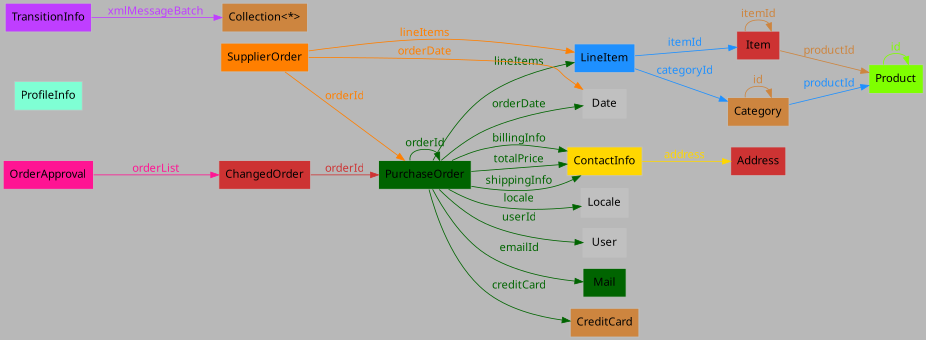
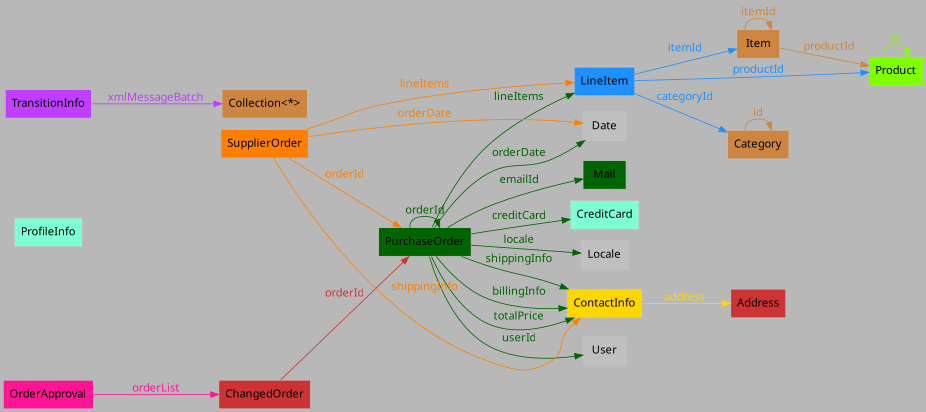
  digraph {
    bgcolor=gray72
    fontname="Noto Sans"
    fontsize=12
    nodesep=0.2
    rankdir=LR
    splines=true
    node [color=grey fontname="Noto Sans" shape=box style=filled]
    edge [color=darkgreen fontcolor=darkgreen fontname="Noto Sans"]
-   n1 [fillcolor=brown3 label=Item]
+   n1 [fillcolor=peru label=Item]
    n2 [fillcolor=chartreuse label=Product]
    n3 [fillcolor=aquamarine label=ProfileInfo]
    n4 [fillcolor=brown3 label=ChangedOrder]
    n5 [fillcolor=darkgreen label=PurchaseOrder]
    Locale
    User
    n8 [fillcolor=darkgreen label=Mail]
    Date
    n10 [fillcolor=gold label=ContactInfo]
-   n11 [fillcolor=peru label=CreditCard]
+   n11 [fillcolor=aquamarine label=CreditCard]
    n12 [fillcolor=dodgerblue label=LineItem]
    n13 [fillcolor=brown3 label=Address]
    n14 [fillcolor=peru label=Category]
    n15 [fillcolor=darkorchid1 label=TransitionInfo]
    "Collection<*>" [fillcolor=peru]
    n17 [fillcolor=darkorange1 label=SupplierOrder]
    n18 [fillcolor=deeppink label=OrderApproval]
    n1 -> n1 [color=peru fontcolor=peru label=itemId]
    n1 -> n2 [color=peru fontcolor=peru label=productId]
    n2 -> n2 [color=chartreuse fontcolor=chartreuse label=id]
    n4 -> n5 [color=brown3 fontcolor=brown3 label=orderId]
    n5 -> n5 [label=orderId]
    n5 -> Locale [label=locale]
    n5 -> User [label=userId]
    n5 -> n8 [label=emailId]
    n5 -> Date [label=orderDate]
    n5 -> n10 [label=shippingInfo]
    n5 -> n10 [label=billingInfo]
    n5 -> n10 [label=totalPrice]
    n5 -> n11 [label=creditCard]
    n5 -> n12 [label=lineItems]
    n10 -> n13 [color=gold fontcolor=gold label=address]
    n12 -> n1 [color=dodgerblue fontcolor=dodgerblue label=itemId]
-   n14 -> n2 [color=dodgerblue fontcolor=dodgerblue label=productId]
+   n12 -> n2 [color=dodgerblue fontcolor=dodgerblue label=productId]
    n12 -> n14 [color=dodgerblue fontcolor=dodgerblue label=categoryId]
    n14 -> n14 [color=peru fontcolor=peru label=id]
    n15 -> "Collection<*>" [color=darkorchid1 fontcolor=darkorchid1 label=xmlMessageBatch]
    n17 -> n5 [color=darkorange1 fontcolor=darkorange1 label=orderId]
    n17 -> Date [color=darkorange1 fontcolor=darkorange1 label=orderDate]
+   n17 -> n10 [color=darkorange1 fontcolor=darkorange1 label=shippingInfo]
    n17 -> n12 [color=darkorange1 fontcolor=darkorange1 label=lineItems]
    n18 -> n4 [color=deeppink fontcolor=deeppink label=orderList]
  }
